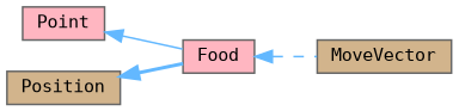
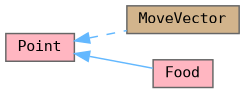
  digraph {
    fontname="DejaVu Sans Mono"
    rankdir=LR
    node [color=grey40 fillcolor=lightpink fontname="DejaVu Sans Mono" fontsize=10 shape=box style=filled]
    edge [color=steelblue1 dir=back fontname="DejaVu Sans Mono" fontsize=10 labelfontname=Helvetica labelfontsize=10]
    n1 [height=0.2 label=Point width=0.4]
    n2 [fillcolor=tan height=0.2 label=MoveVector width=0.4]
    n3 [height=0.2 label=Food width=0.4]
-   n4 [fillcolor=tan height=0.2 label=Position width=0.4]
-   n3 -> n2 [style=dashed]
+   n1 -> n2 [style=dashed]
    n1 -> n3 [style=solid]
-   n4 -> n3 [style=bold]
  }
